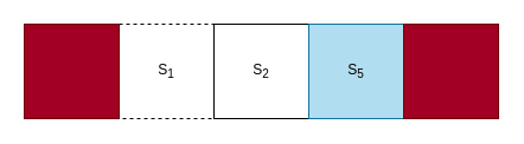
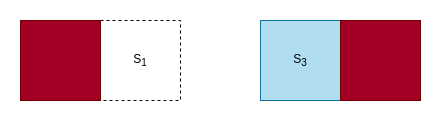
  <mxCell id="0" />
  <mxCell id="1" parent="0" />
  <mxCell id="2" value="S&lt;sub&gt;1&lt;/sub&gt;" style="whiteSpace=wrap;html=1;aspect=fixed;dashed=1;" parent="1" vertex="1"><mxGeometry x="100" y="20" width="80" height="80" as="geometry" /></mxCell>
- <mxCell id="3" value="S&lt;sub&gt;2&lt;/sub&gt;" style="whiteSpace=wrap;html=1;aspect=fixed;" parent="1" vertex="1"><mxGeometry x="180" y="20" width="80" height="80" as="geometry" /></mxCell>
- <mxCell id="4" value="S&lt;sub&gt;5&lt;/sub&gt;" style="whiteSpace=wrap;html=1;aspect=fixed;fillColor=#b1ddf0;strokeColor=#10739e;" parent="1" vertex="1"><mxGeometry x="260" y="20" width="80" height="80" as="geometry" /></mxCell>
+ <mxCell id="4" value="S&lt;sub&gt;3&lt;/sub&gt;" style="whiteSpace=wrap;html=1;aspect=fixed;fillColor=#b1ddf0;strokeColor=#10739e;" parent="1" vertex="1"><mxGeometry x="260" y="20" width="80" height="80" as="geometry" /></mxCell>
  <mxCell id="5" value="" style="whiteSpace=wrap;html=1;aspect=fixed;fillColor=#a20025;strokeColor=#6F0000;fontColor=#ffffff;" vertex="1" parent="1"><mxGeometry x="20" y="20" width="80" height="80" as="geometry" /></mxCell>
  <mxCell id="6" value="" style="whiteSpace=wrap;html=1;aspect=fixed;fillColor=#a20025;strokeColor=#6F0000;fontColor=#ffffff;" vertex="1" parent="1"><mxGeometry x="340" y="20" width="80" height="80" as="geometry" /></mxCell>
